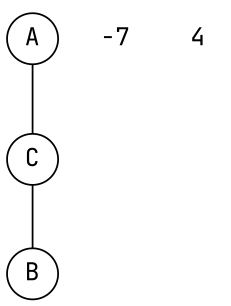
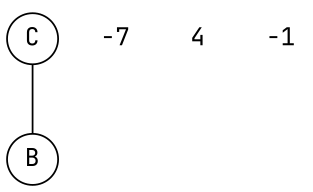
  graph {
    fontname="JetBrains Mono"
    node [fixedsize=true fontname="JetBrains Mono" shape=circle]
    edge [fontname="JetBrains Mono"]
-   A [width=0.40]
    C [width=0.40]
    B [width=0.40]
    n4 [label=-7 shape=plaintext width=0.40]
    n5 [label=4 shape=plaintext width=0.40]
-   A -- C
+   n6 [label=-1 shape=plaintext width=0.40]
    C -- B
  }
